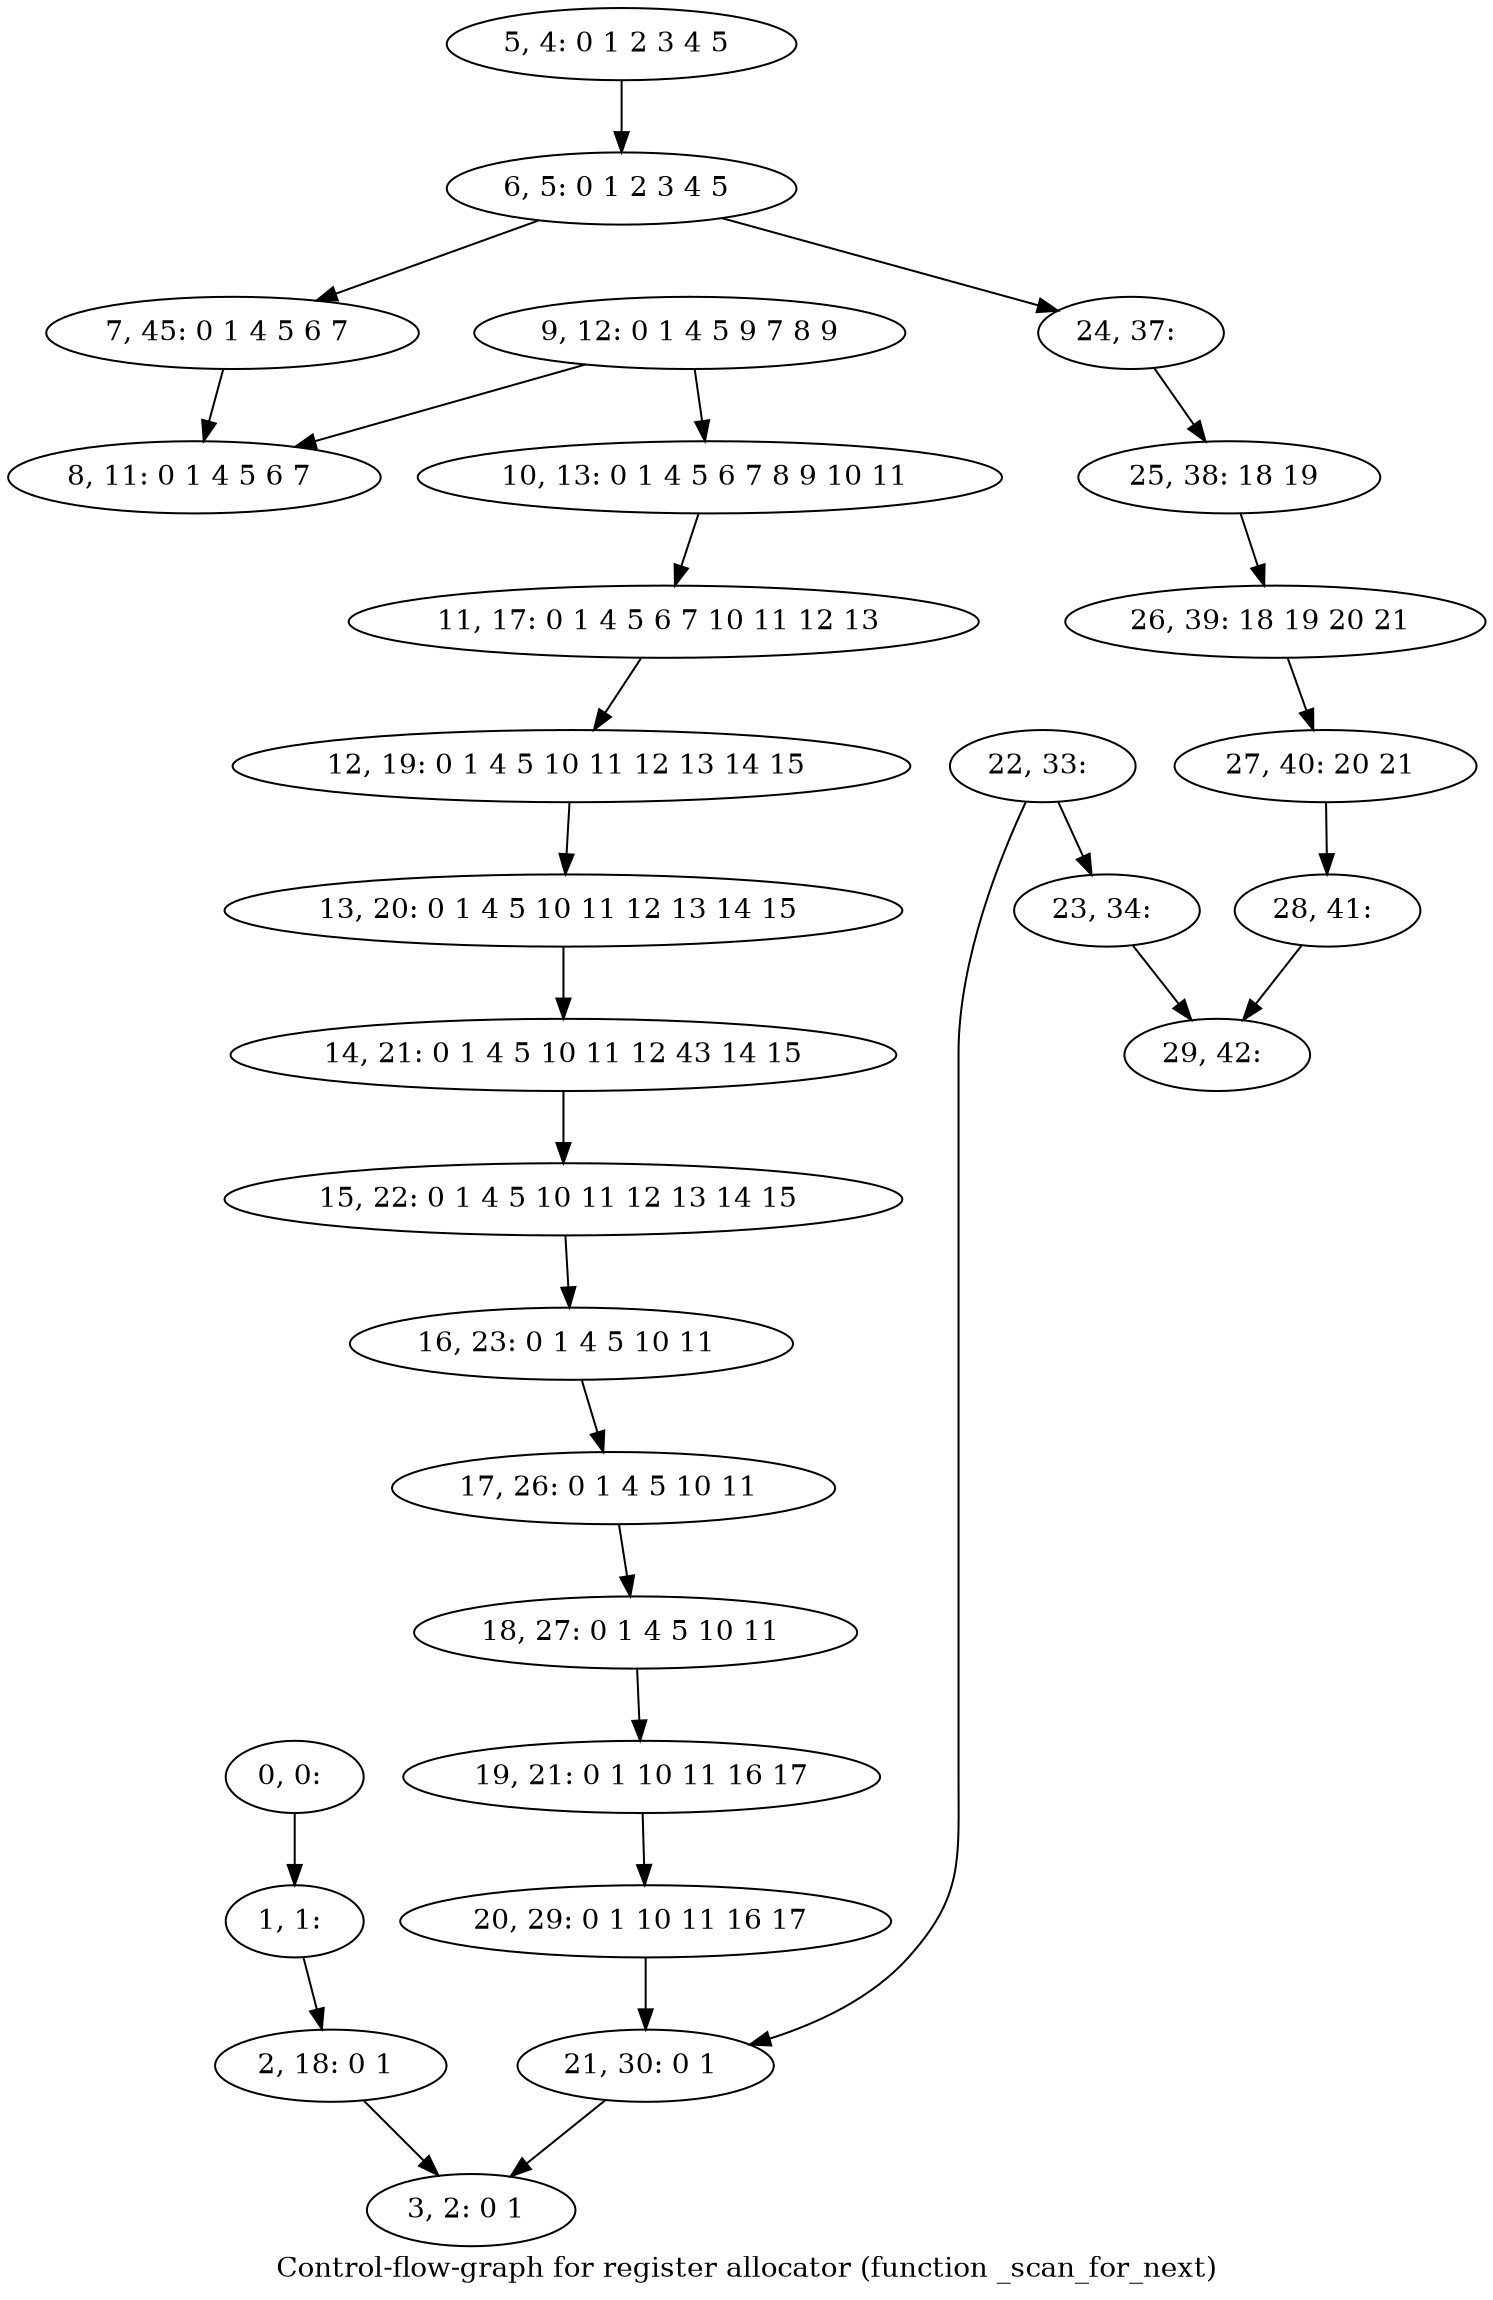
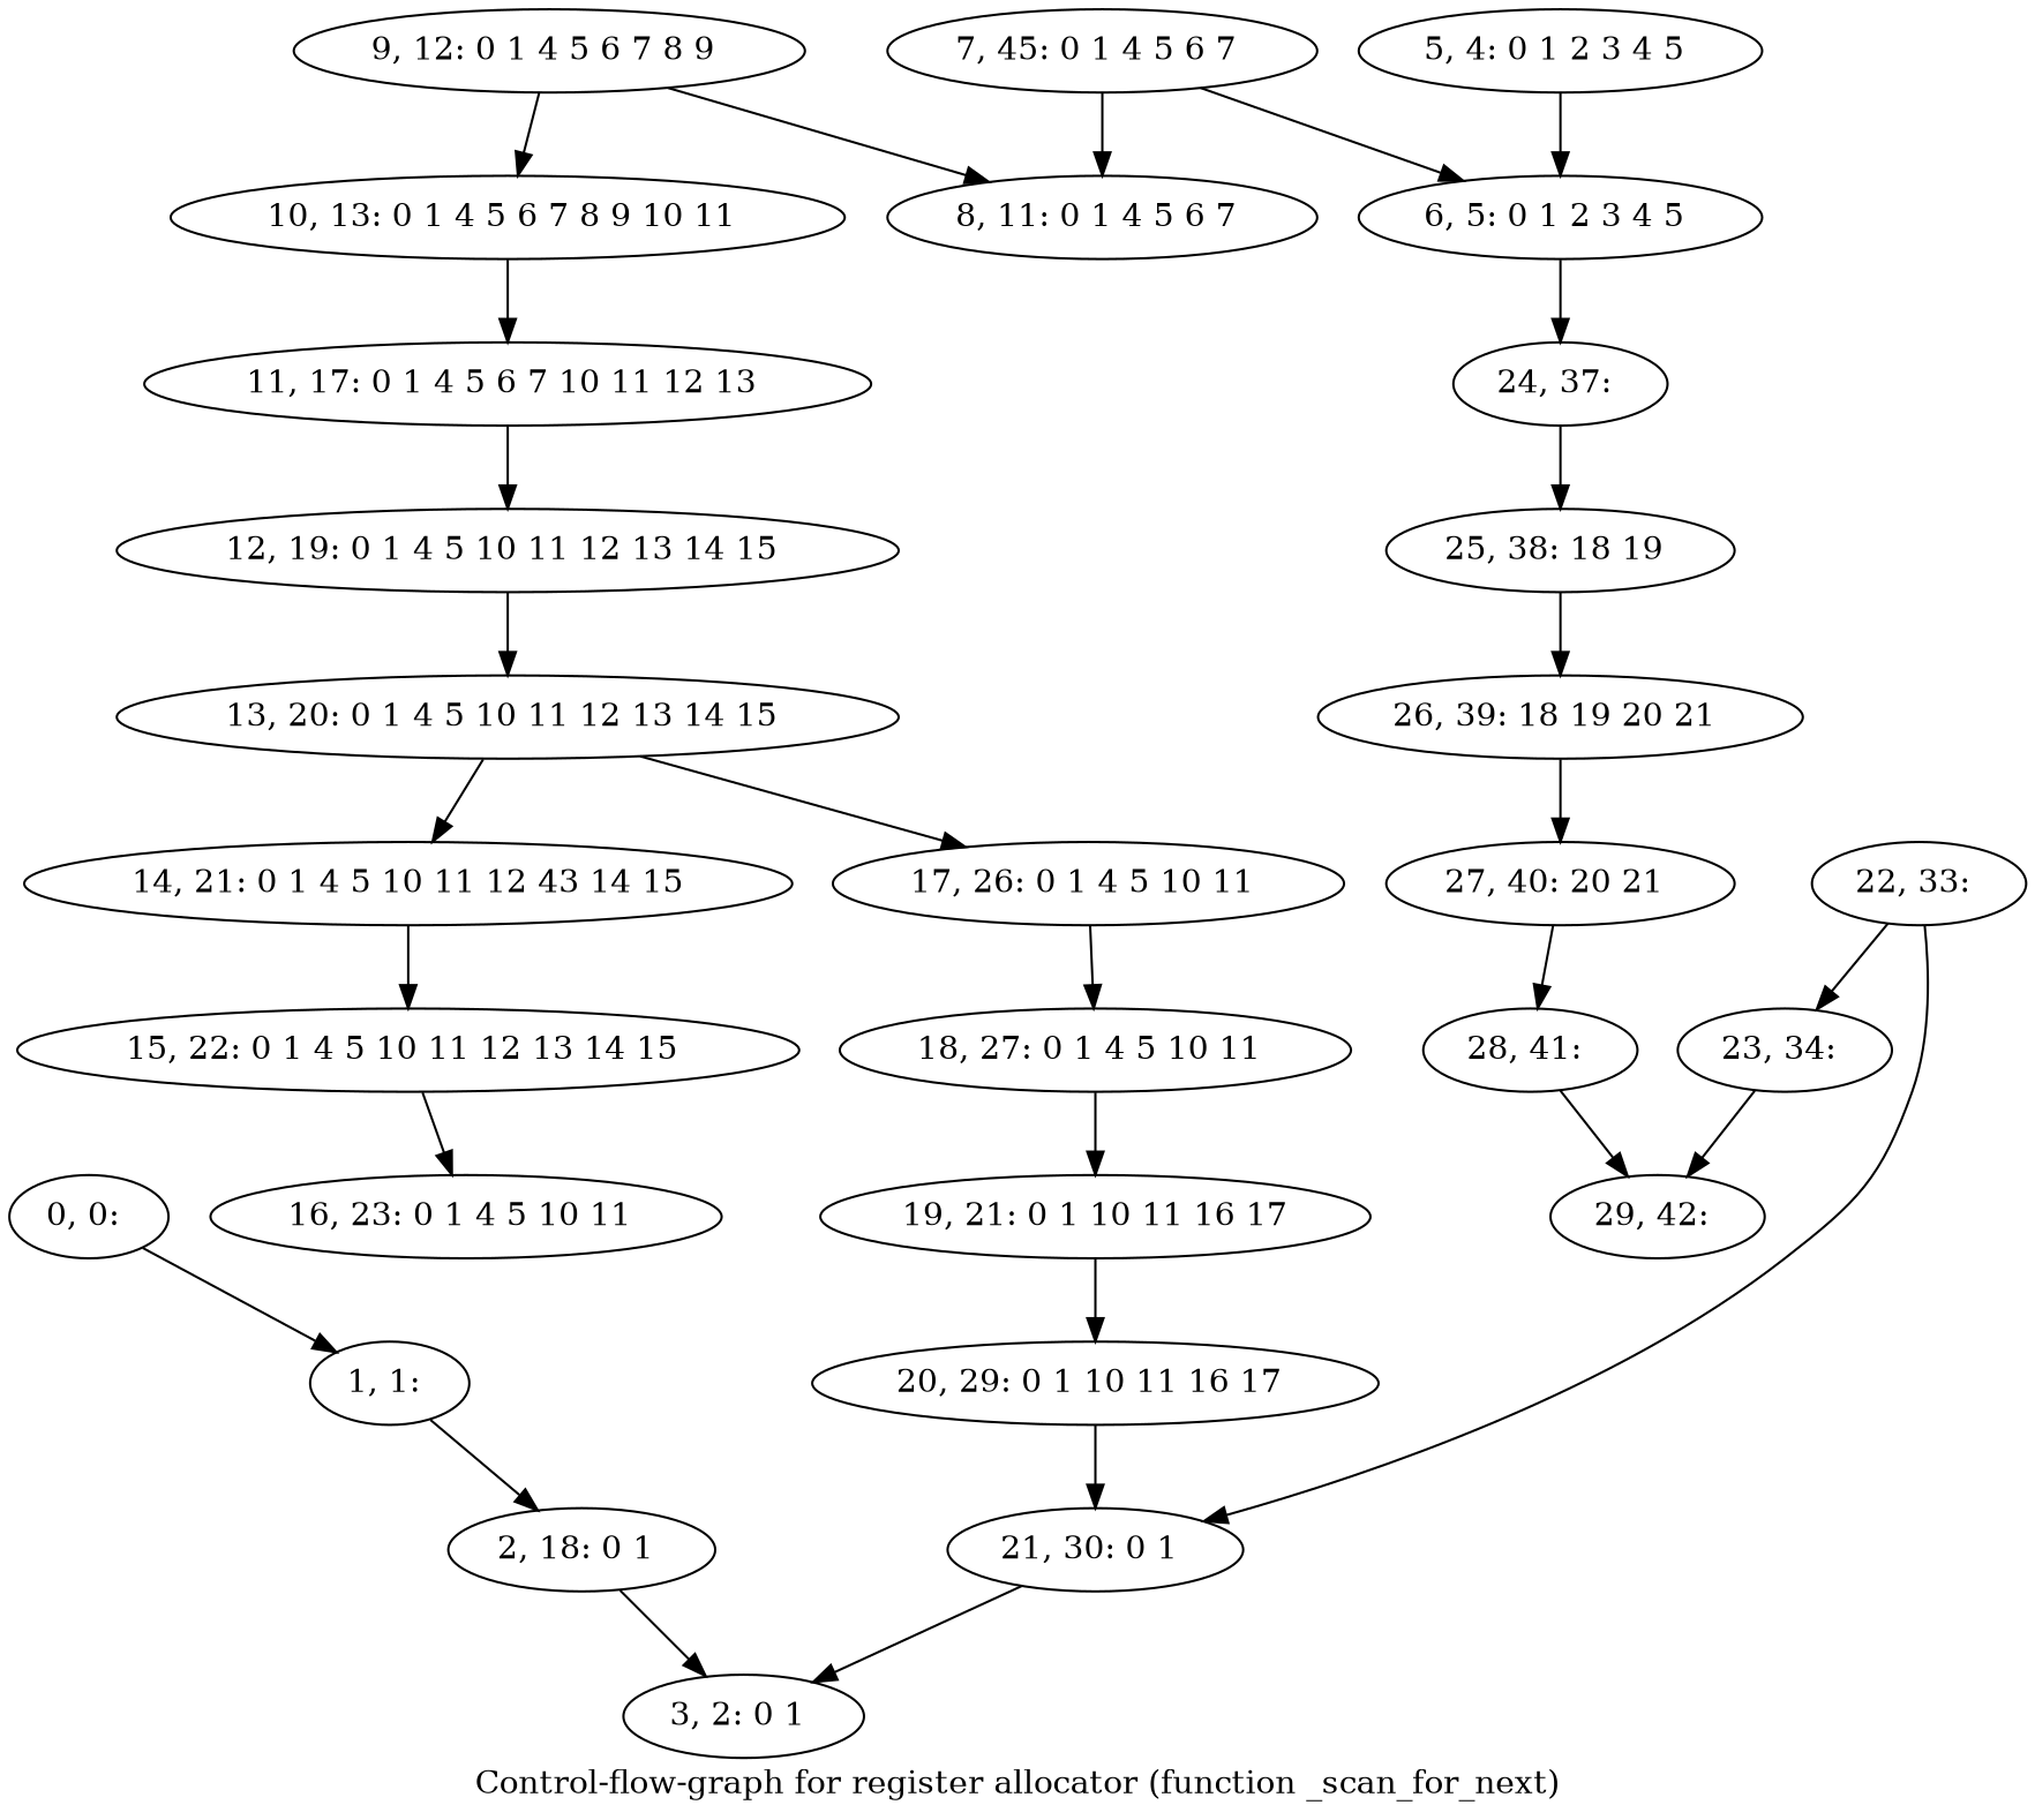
  digraph {
    label="Control-flow-graph for register allocator (function _scan_for_next)"
    n1 [label="0, 0: "]
    n2 [label="1, 1: "]
    n3 [label="2, 18: 0 1 "]
    n4 [label="3, 2: 0 1 "]
    n5 [label="5, 4: 0 1 2 3 4 5 "]
    n6 [label="6, 5: 0 1 2 3 4 5 "]
    n7 [label="7, 45: 0 1 4 5 6 7 "]
    n8 [label="24, 37: "]
    n9 [label="8, 11: 0 1 4 5 6 7 "]
    n10 [label="25, 38: 18 19 "]
-   n11 [label="9, 12: 0 1 4 5 9 7 8 9"]
+   n11 [label="9, 12: 0 1 4 5 6 7 8 9 "]
    n12 [label="10, 13: 0 1 4 5 6 7 8 9 10 11 "]
    n13 [label="11, 17: 0 1 4 5 6 7 10 11 12 13 "]
    n14 [label="12, 19: 0 1 4 5 10 11 12 13 14 15 "]
    n15 [label="13, 20: 0 1 4 5 10 11 12 13 14 15 "]
    n16 [label="14, 21: 0 1 4 5 10 11 12 43 14 15"]
    n17 [label="15, 22: 0 1 4 5 10 11 12 13 14 15 "]
    n18 [label="16, 23: 0 1 4 5 10 11 "]
    n19 [label="17, 26: 0 1 4 5 10 11 "]
    n20 [label="18, 27: 0 1 4 5 10 11 "]
    n21 [label="19, 21: 0 1 10 11 16 17"]
    n22 [label="20, 29: 0 1 10 11 16 17 "]
    n23 [label="21, 30: 0 1 "]
    n24 [label="22, 33: "]
    n25 [label="23, 34: "]
    n26 [label="29, 42: "]
    n27 [label="26, 39: 18 19 20 21 "]
    n28 [label="27, 40: 20 21 "]
    n29 [label="28, 41: "]
    n1 -> n2
    n2 -> n3
    n3 -> n4
    n5 -> n6
-   n6 -> n7
+   n7 -> n6
    n6 -> n8
    n7 -> n9
    n8 -> n10
    n10 -> n27
    n11 -> n9
    n11 -> n12
    n12 -> n13
    n13 -> n14
    n14 -> n15
    n15 -> n16
    n16 -> n17
    n17 -> n18
-   n18 -> n19
+   n15 -> n19
    n19 -> n20
    n20 -> n21
    n21 -> n22
    n22 -> n23
    n23 -> n4
    n24 -> n23
    n24 -> n25
    n25 -> n26
    n27 -> n28
    n28 -> n29
    n29 -> n26
  }
